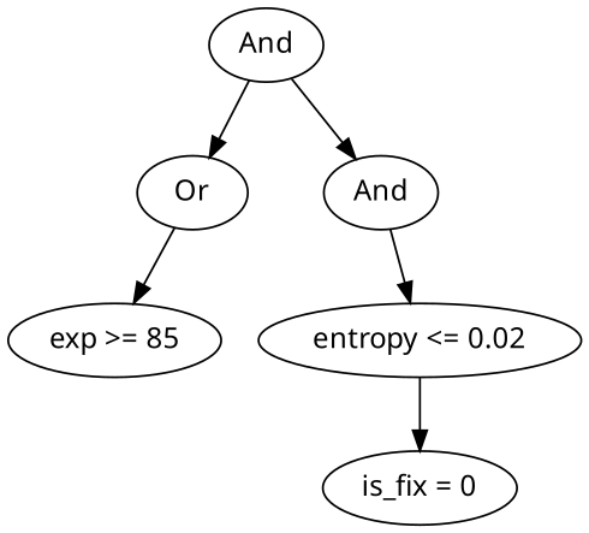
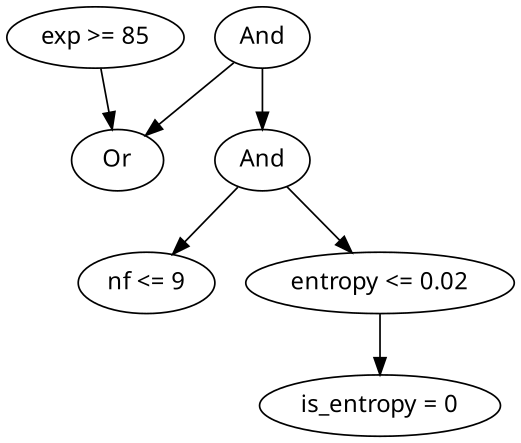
  digraph {
    fontname="Noto Sans"
    node [fontname="Noto Sans"]
    edge [fontname="Noto Sans"]
    n1 [height=0.5 label=And width=0.75]
    n2 [height=0.5 label=Or width=0.75]
    n3 [height=0.5 label=And width=0.75]
    n4 [height=0.5 label="exp >= 85" width=1.336]
+   n5 [height=0.5 label="nf <= 9" width=1.0652]
    n6 [height=0.5 label="entropy <= 0.02" width=1.9318]
-   n7 [height=0.5 label="is_fix = 0" width=1.2638]
+   n7 [height=0.5 label="is_entropy = 0" width=1.2638]
    n1 -> n2
    n1 -> n3
-   n2 -> n4
+   n4 -> n2
+   n3 -> n5
    n3 -> n6
    n6 -> n7
  }
